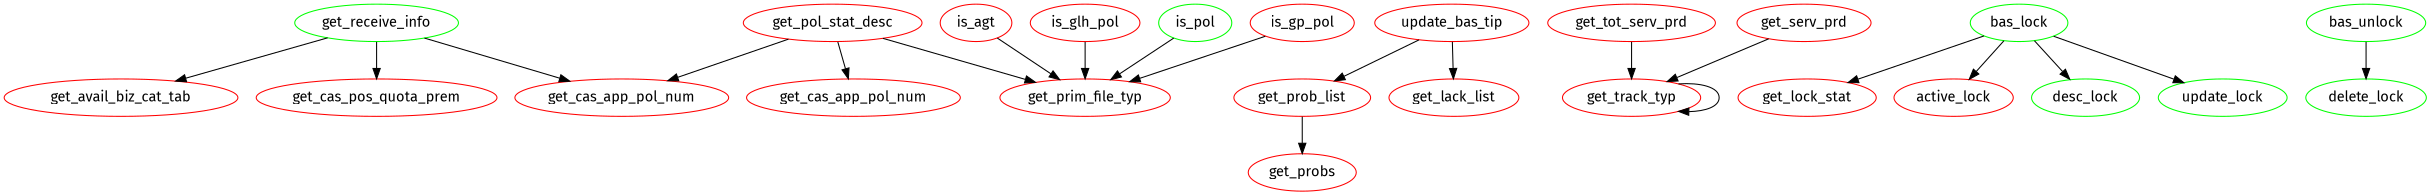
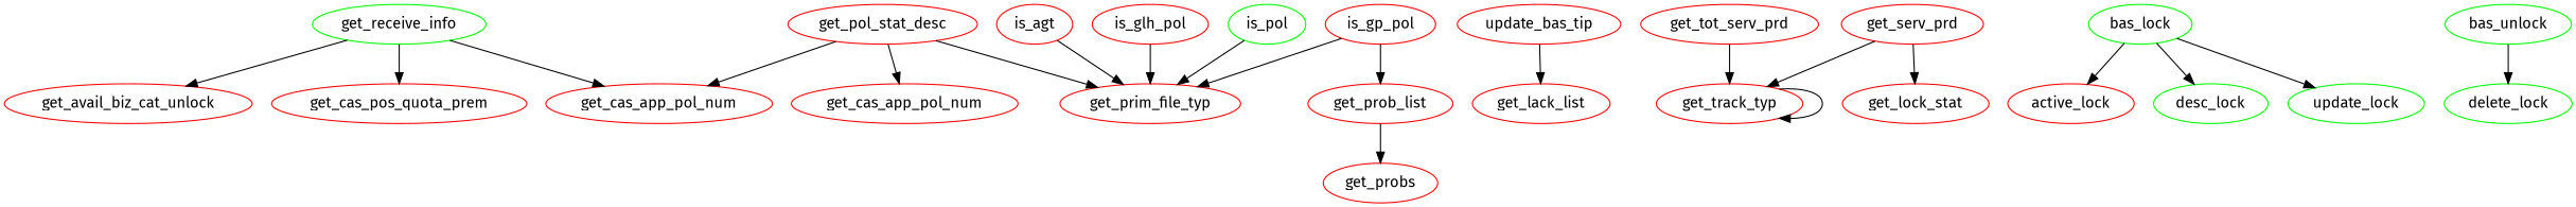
  digraph {
    fontname="Fira Sans"
    node [color=red fontname="Fira Sans"]
    edge [fontname="Fira Sans"]
-   n1 [label=get_avail_biz_cat_tab]
+   n1 [label=get_avail_biz_cat_unlock]
    n2 [label=get_cas_app_pol_num]
    n3 [label=get_cas_pos_quota_prem]
    n4 [label=get_lack_list]
    n5 [label=get_lock_stat]
    n6 [label=get_pol_stat_desc]
    n7 [label=get_cas_app_pol_num]
    n8 [label=get_prim_file_typ]
    n9 [label=get_prob_list]
    n10 [label=get_probs]
    n11 [label=get_serv_prd]
    n12 [label=get_track_typ]
    n13 [label=get_tot_serv_prd]
    n14 [label=is_agt]
    n15 [label=is_glh_pol]
    n16 [label=is_gp_pol]
    n17 [color=green label=is_pol]
    n18 [label=active_lock]
    n19 [color=green label=bas_lock]
    n20 [color=green label=desc_lock]
    n21 [color=green label=update_lock]
    n22 [color=green label=bas_unlock]
    n23 [color=green label=delete_lock]
    n24 [color=green label=get_receive_info]
    n25 [label=update_bas_tip]
    n6 -> n2
    n6 -> n7
    n6 -> n8
    n9 -> n10
    n11 -> n12
    n12 -> n12
    n13 -> n12
    n14 -> n8
    n15 -> n8
    n16 -> n8
    n17 -> n8
-   n19 -> n5
+   n11 -> n5
    n19 -> n18
    n19 -> n20
    n19 -> n21
    n22 -> n23
    n24 -> n1
    n24 -> n2
    n24 -> n3
    n25 -> n4
-   n25 -> n9
+   n16 -> n9
  }
